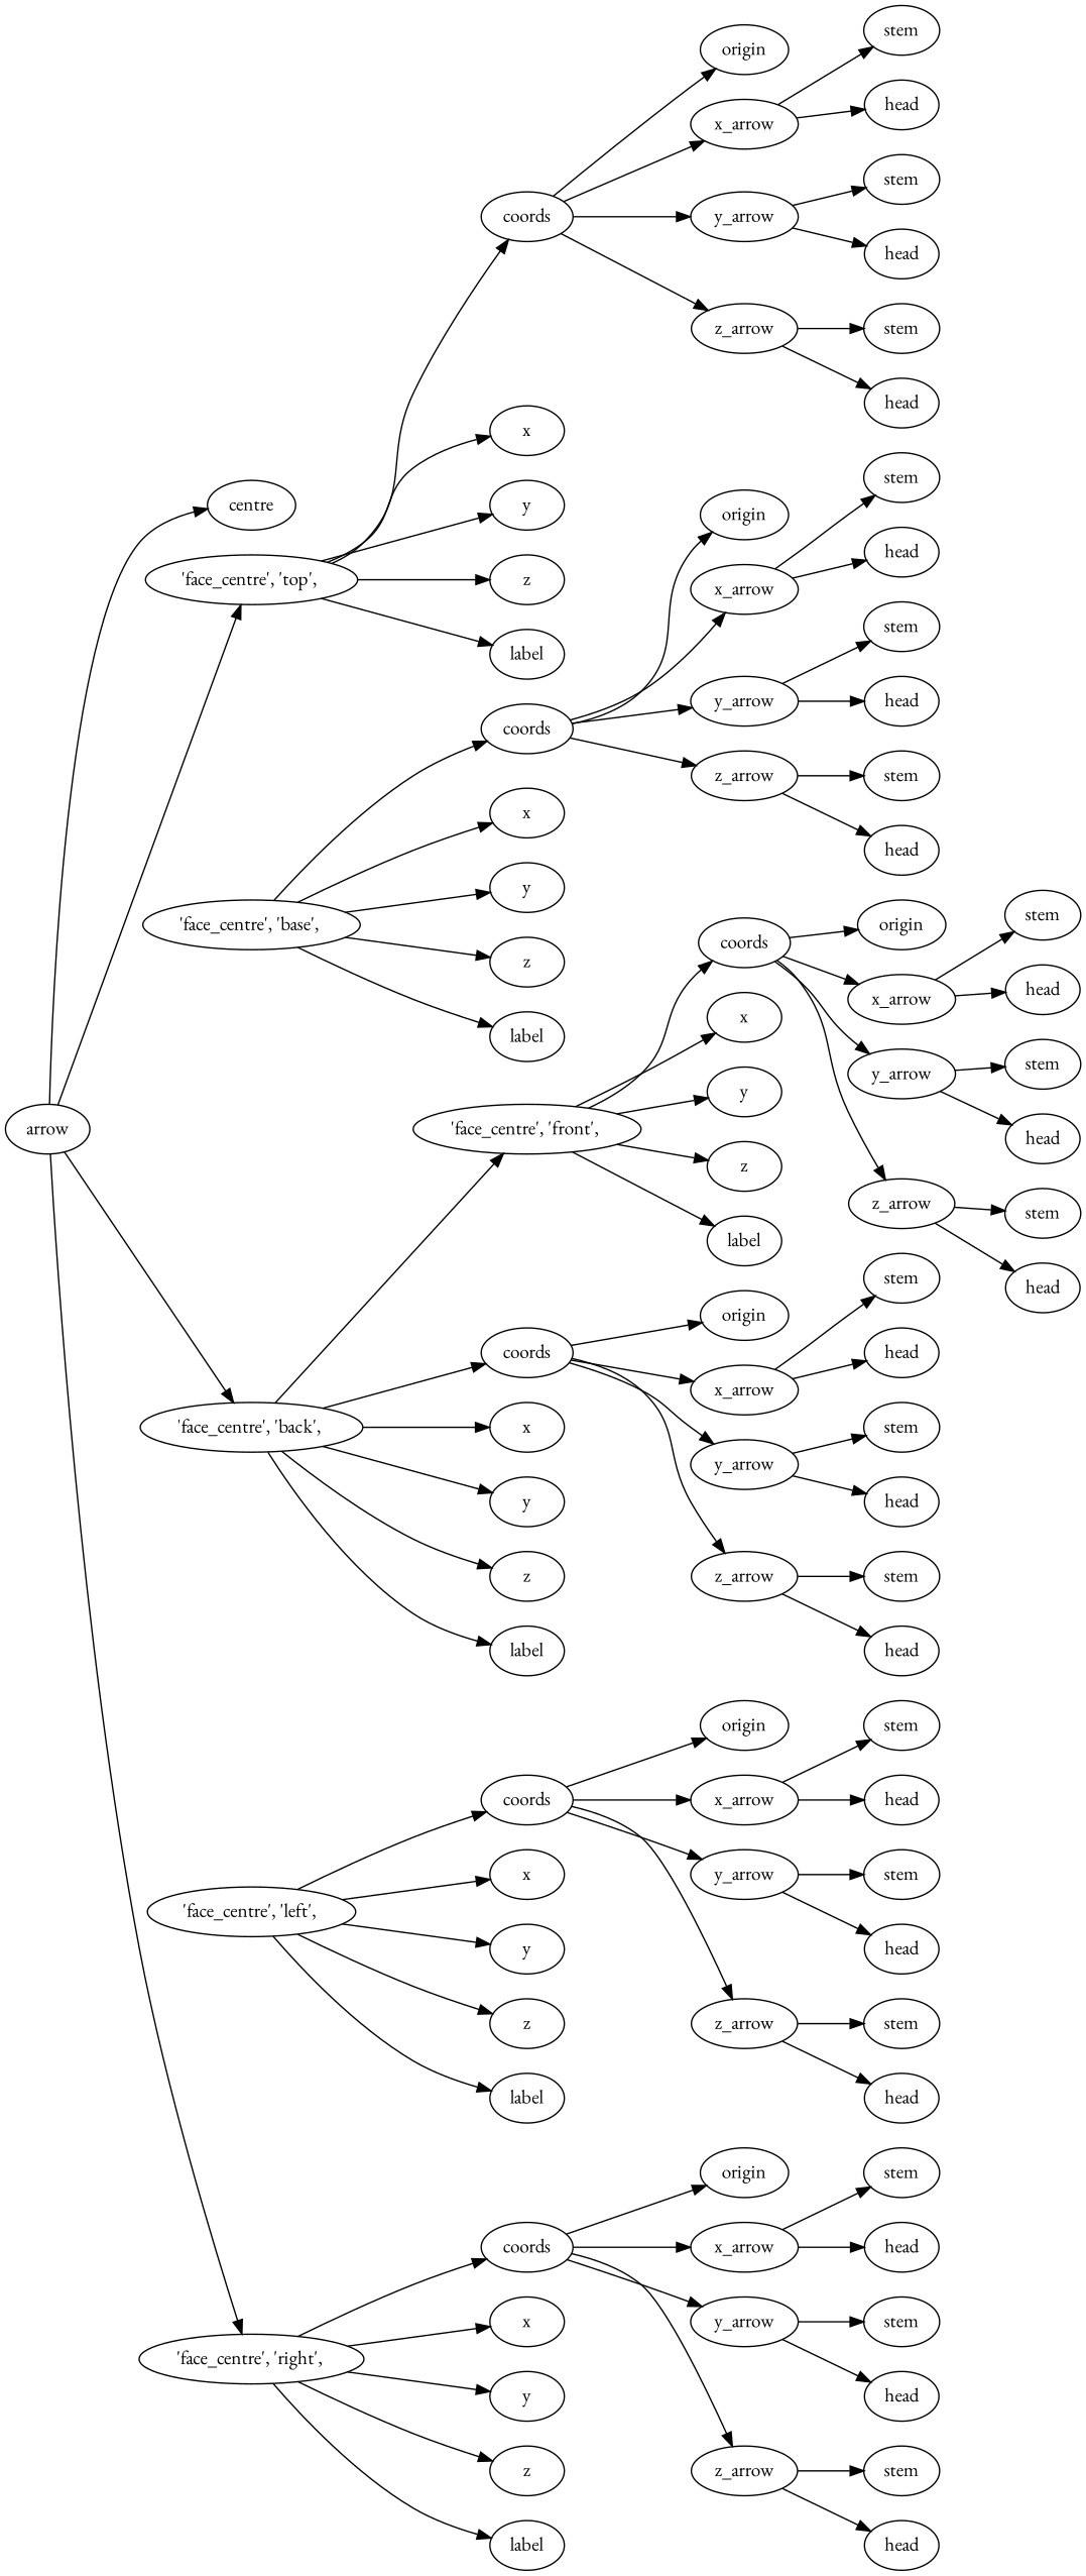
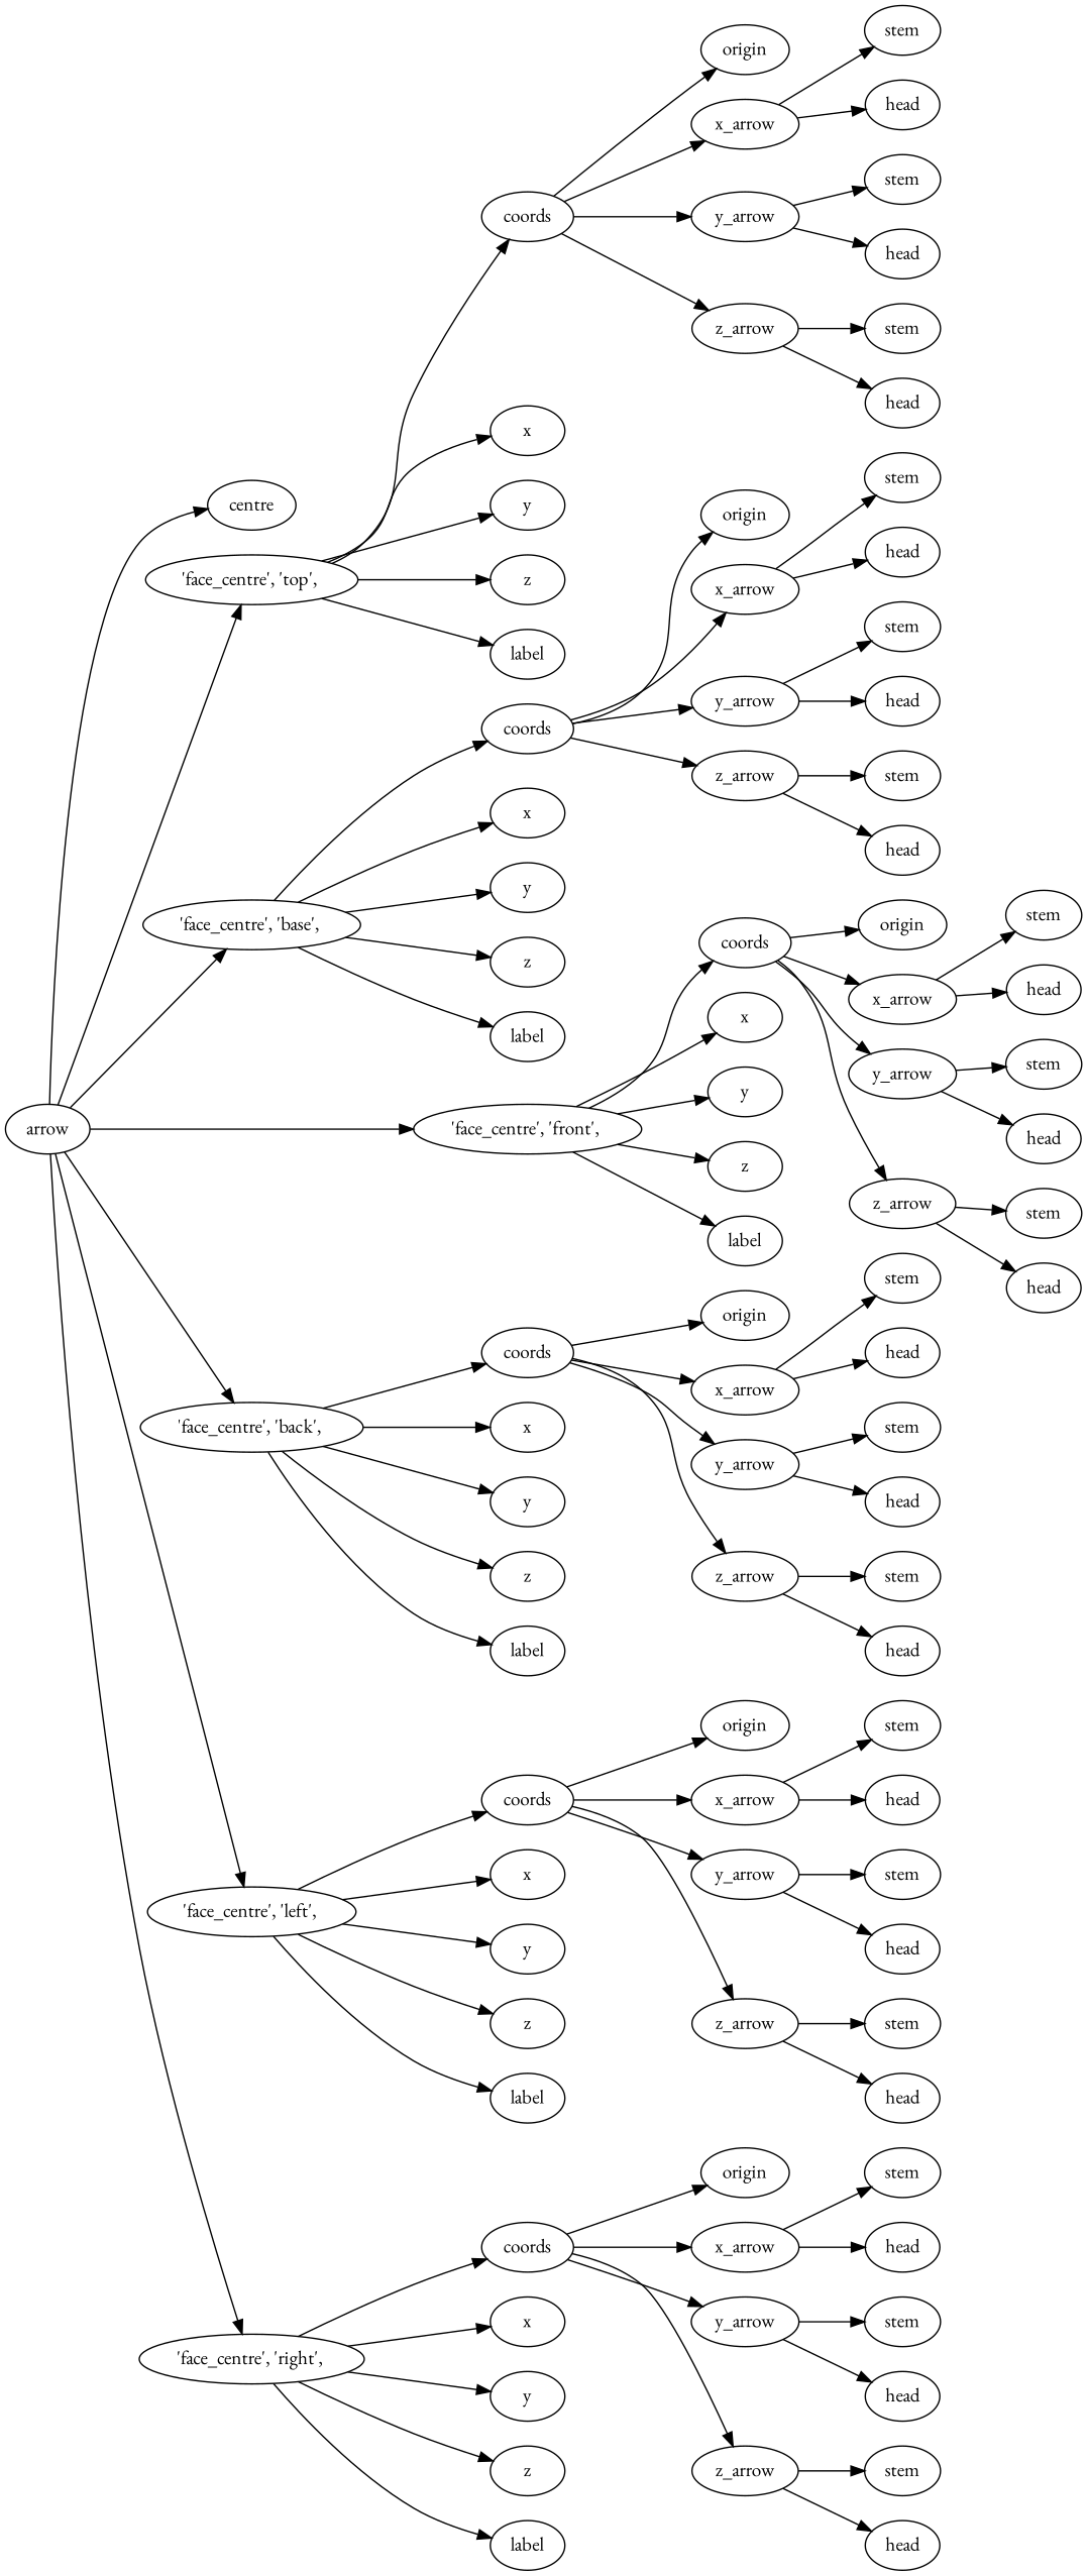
  digraph {
    fontname="EB Garamond"
    rankdir=LR
    node [fontname="EB Garamond"]
    edge [fontname="EB Garamond"]
    n1 [label=arrow]
    n2 [label=centre]
    n3 [label="'face_centre',\ 'top',\ "]
    n4 [label="'face_centre',\ 'base',\ "]
    n5 [label="'face_centre',\ 'front',\ "]
    n6 [label="'face_centre',\ 'back',\ "]
    n7 [label="'face_centre',\ 'left',\ "]
    n8 [label="'face_centre',\ 'right',\ "]
    n9 [label=coords]
    n10 [label=x]
    n11 [label=y]
    n12 [label=z]
    n13 [label=label]
    n14 [label=coords]
    n15 [label=x]
    n16 [label=y]
    n17 [label=z]
    n18 [label=label]
    n19 [label=coords]
    n20 [label=x]
    n21 [label=y]
    n22 [label=z]
    n23 [label=label]
    n24 [label=coords]
    n25 [label=x]
    n26 [label=y]
    n27 [label=z]
    n28 [label=label]
    n29 [label=coords]
    n30 [label=x]
    n31 [label=y]
    n32 [label=z]
    n33 [label=label]
    n34 [label=coords]
    n35 [label=x]
    n36 [label=y]
    n37 [label=z]
    n38 [label=label]
    n39 [label=origin]
    n40 [label=x_arrow]
    n41 [label=y_arrow]
    n42 [label=z_arrow]
    n43 [label=stem]
    n44 [label=head]
    n45 [label=stem]
    n46 [label=head]
    n47 [label=stem]
    n48 [label=head]
    n49 [label=origin]
    n50 [label=x_arrow]
    n51 [label=y_arrow]
    n52 [label=z_arrow]
    n53 [label=stem]
    n54 [label=head]
    n55 [label=stem]
    n56 [label=head]
    n57 [label=stem]
    n58 [label=head]
    n59 [label=origin]
    n60 [label=x_arrow]
    n61 [label=y_arrow]
    n62 [label=z_arrow]
    n63 [label=stem]
    n64 [label=head]
    n65 [label=stem]
    n66 [label=head]
    n67 [label=stem]
    n68 [label=head]
    n69 [label=origin]
    n70 [label=x_arrow]
    n71 [label=y_arrow]
    n72 [label=z_arrow]
    n73 [label=stem]
    n74 [label=head]
    n75 [label=stem]
    n76 [label=head]
    n77 [label=stem]
    n78 [label=head]
    n79 [label=origin]
    n80 [label=x_arrow]
    n81 [label=y_arrow]
    n82 [label=z_arrow]
    n83 [label=stem]
    n84 [label=head]
    n85 [label=stem]
    n86 [label=head]
    n87 [label=stem]
    n88 [label=head]
    n89 [label=origin]
    n90 [label=x_arrow]
    n91 [label=y_arrow]
    n92 [label=z_arrow]
    n93 [label=stem]
    n94 [label=head]
    n95 [label=stem]
    n96 [label=head]
    n97 [label=stem]
    n98 [label=head]
    n1 -> n2
    n1 -> n3
-   n6 -> n5
+   n1 -> n4
+   n1 -> n5
    n1 -> n6
+   n1 -> n7
    n1 -> n8
    n3 -> n9
    n3 -> n10
    n3 -> n11
    n3 -> n12
    n3 -> n13
    n4 -> n14
    n4 -> n15
    n4 -> n16
    n4 -> n17
    n4 -> n18
    n5 -> n19
    n5 -> n20
    n5 -> n21
    n5 -> n22
    n5 -> n23
    n6 -> n24
    n6 -> n25
    n6 -> n26
    n6 -> n27
    n6 -> n28
    n7 -> n29
    n7 -> n30
    n7 -> n31
    n7 -> n32
    n7 -> n33
    n8 -> n34
    n8 -> n35
    n8 -> n36
    n8 -> n37
    n8 -> n38
    n9 -> n39
    n9 -> n40
    n9 -> n41
    n9 -> n42
    n14 -> n49
    n14 -> n50
    n14 -> n51
    n14 -> n52
    n19 -> n59
    n19 -> n60
    n19 -> n61
    n19 -> n62
    n24 -> n69
    n24 -> n70
    n24 -> n71
    n24 -> n72
    n29 -> n79
    n29 -> n80
    n29 -> n81
    n29 -> n82
    n34 -> n89
    n34 -> n90
    n34 -> n91
    n34 -> n92
    n40 -> n43
    n40 -> n44
    n41 -> n45
    n41 -> n46
    n42 -> n47
    n42 -> n48
    n50 -> n53
    n50 -> n54
    n51 -> n55
    n51 -> n56
    n52 -> n57
    n52 -> n58
    n60 -> n63
    n60 -> n64
    n61 -> n65
    n61 -> n66
    n62 -> n67
    n62 -> n68
    n70 -> n73
    n70 -> n74
    n71 -> n75
    n71 -> n76
    n72 -> n77
    n72 -> n78
    n80 -> n83
    n80 -> n84
    n81 -> n85
    n81 -> n86
    n82 -> n87
    n82 -> n88
    n90 -> n93
    n90 -> n94
    n91 -> n95
    n91 -> n96
    n92 -> n97
    n92 -> n98
  }
